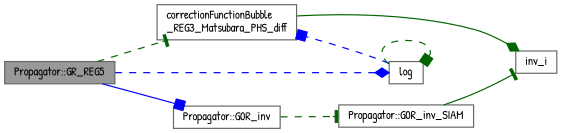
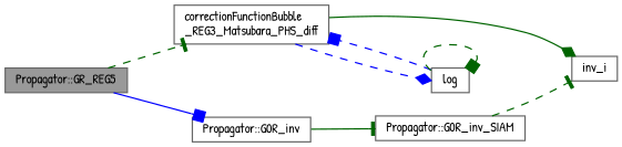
  digraph {
    fontname="Patrick Hand"
    rankdir=LR
    node [color=grey40 fillcolor=white fontname="Patrick Hand" fontsize=10 shape=box style=filled]
    edge [arrowhead=tee color=darkgreen fontname="Patrick Hand" fontsize=10 labelfontname=Helvetica labelfontsize=10 style=dashed]
    n1 [color=gray40 fillcolor=grey60 fontcolor=black height=0.2 label="Propagator::GR_REG5" width=0.4]
    n2 [height=0.2 label="correctionFunctionBubble\l_REG3_Matsubara_PHS_diff" width=0.4]
    n3 [height=0.2 label="Propagator::G0R_inv" width=0.4]
    n4 [height=0.2 label=inv_i width=0.4]
    n5 [height=0.2 label=log width=0.4]
    n6 [height=0.2 label="Propagator::G0R_inv_SIAM" width=0.4]
    n1 -> n2
    n1 -> n3 [arrowhead=box color=blue style=solid]
    n2 -> n4 [arrowhead=diamond style=solid]
-   n1 -> n5 [arrowhead=diamond color=blue]
-   n3 -> n6
+   n2 -> n5 [arrowhead=diamond color=blue]
+   n3 -> n6 [style=solid]
    n5 -> n2 [arrowhead=box color=blue]
    n5 -> n5 [arrowhead=box]
-   n6 -> n4 [style=solid]
+   n6 -> n4
  }
